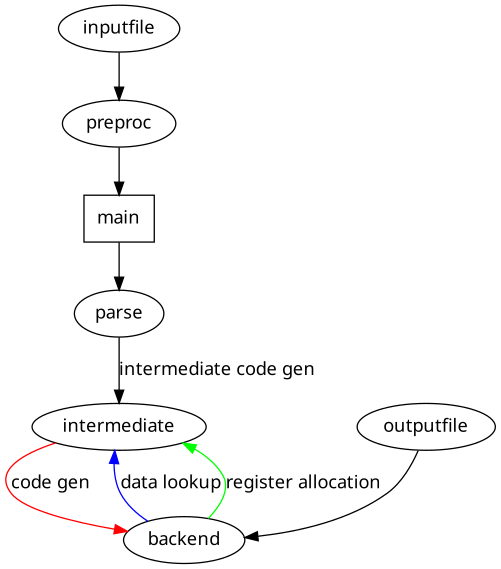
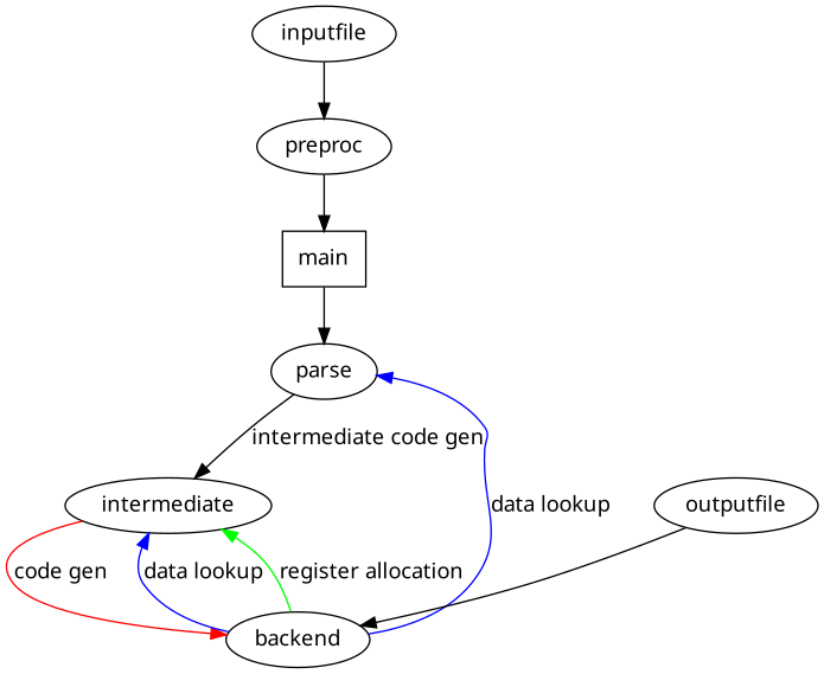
  digraph {
    fontname="Noto Sans"
    node [fontname="Noto Sans"]
    edge [fontname="Noto Sans"]
    inputfile
    preproc
    main [shape=box]
    parse
    intermediate
    backend
    outputfile
    inputfile -> preproc
    preproc -> main
    main -> parse [weight=8]
    parse -> intermediate [label="intermediate code gen"]
    intermediate -> backend [color=red label="code gen"]
+   backend -> parse [color=blue label="data lookup"]
    backend -> intermediate [color=blue label="data lookup"]
    backend -> intermediate [color=green label="register allocation"]
    outputfile -> backend
  }
